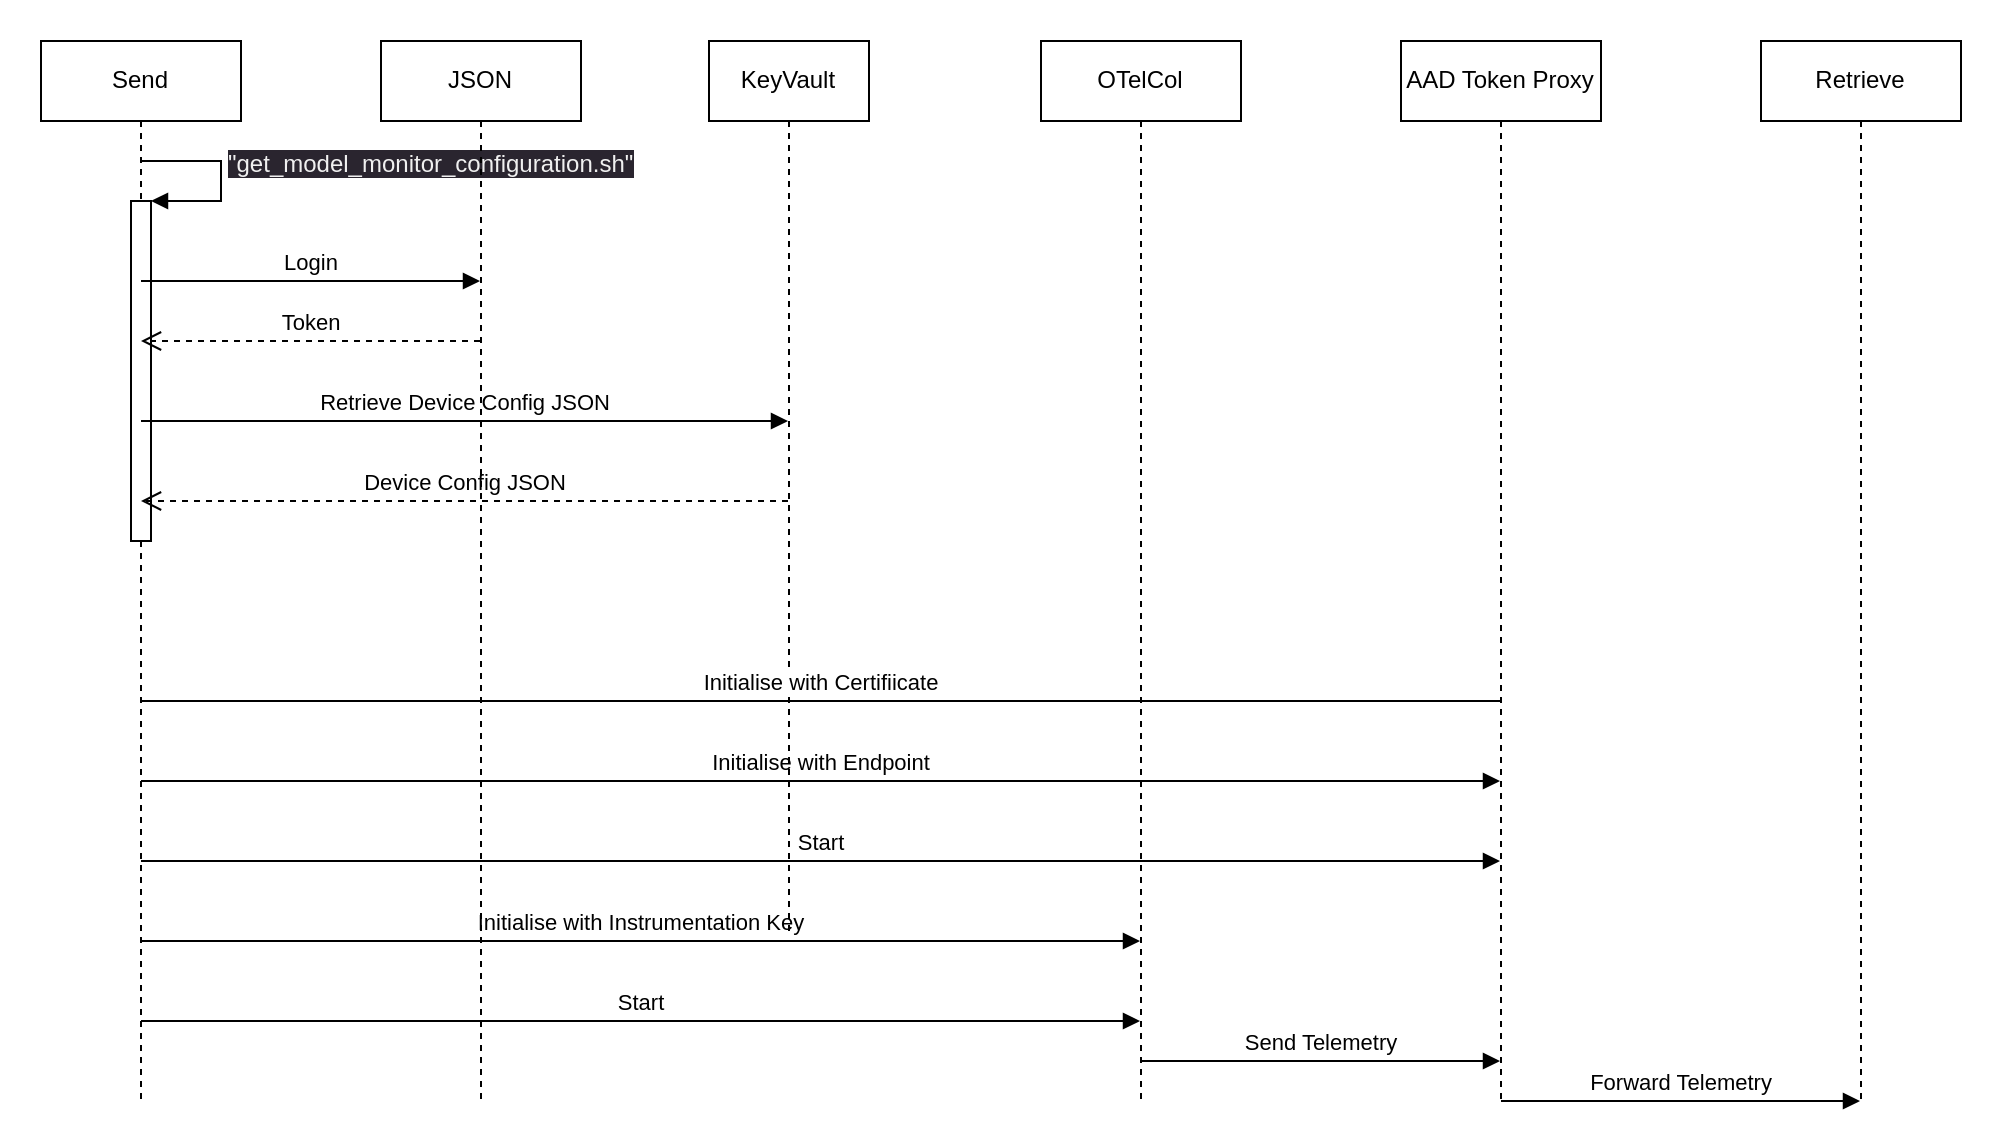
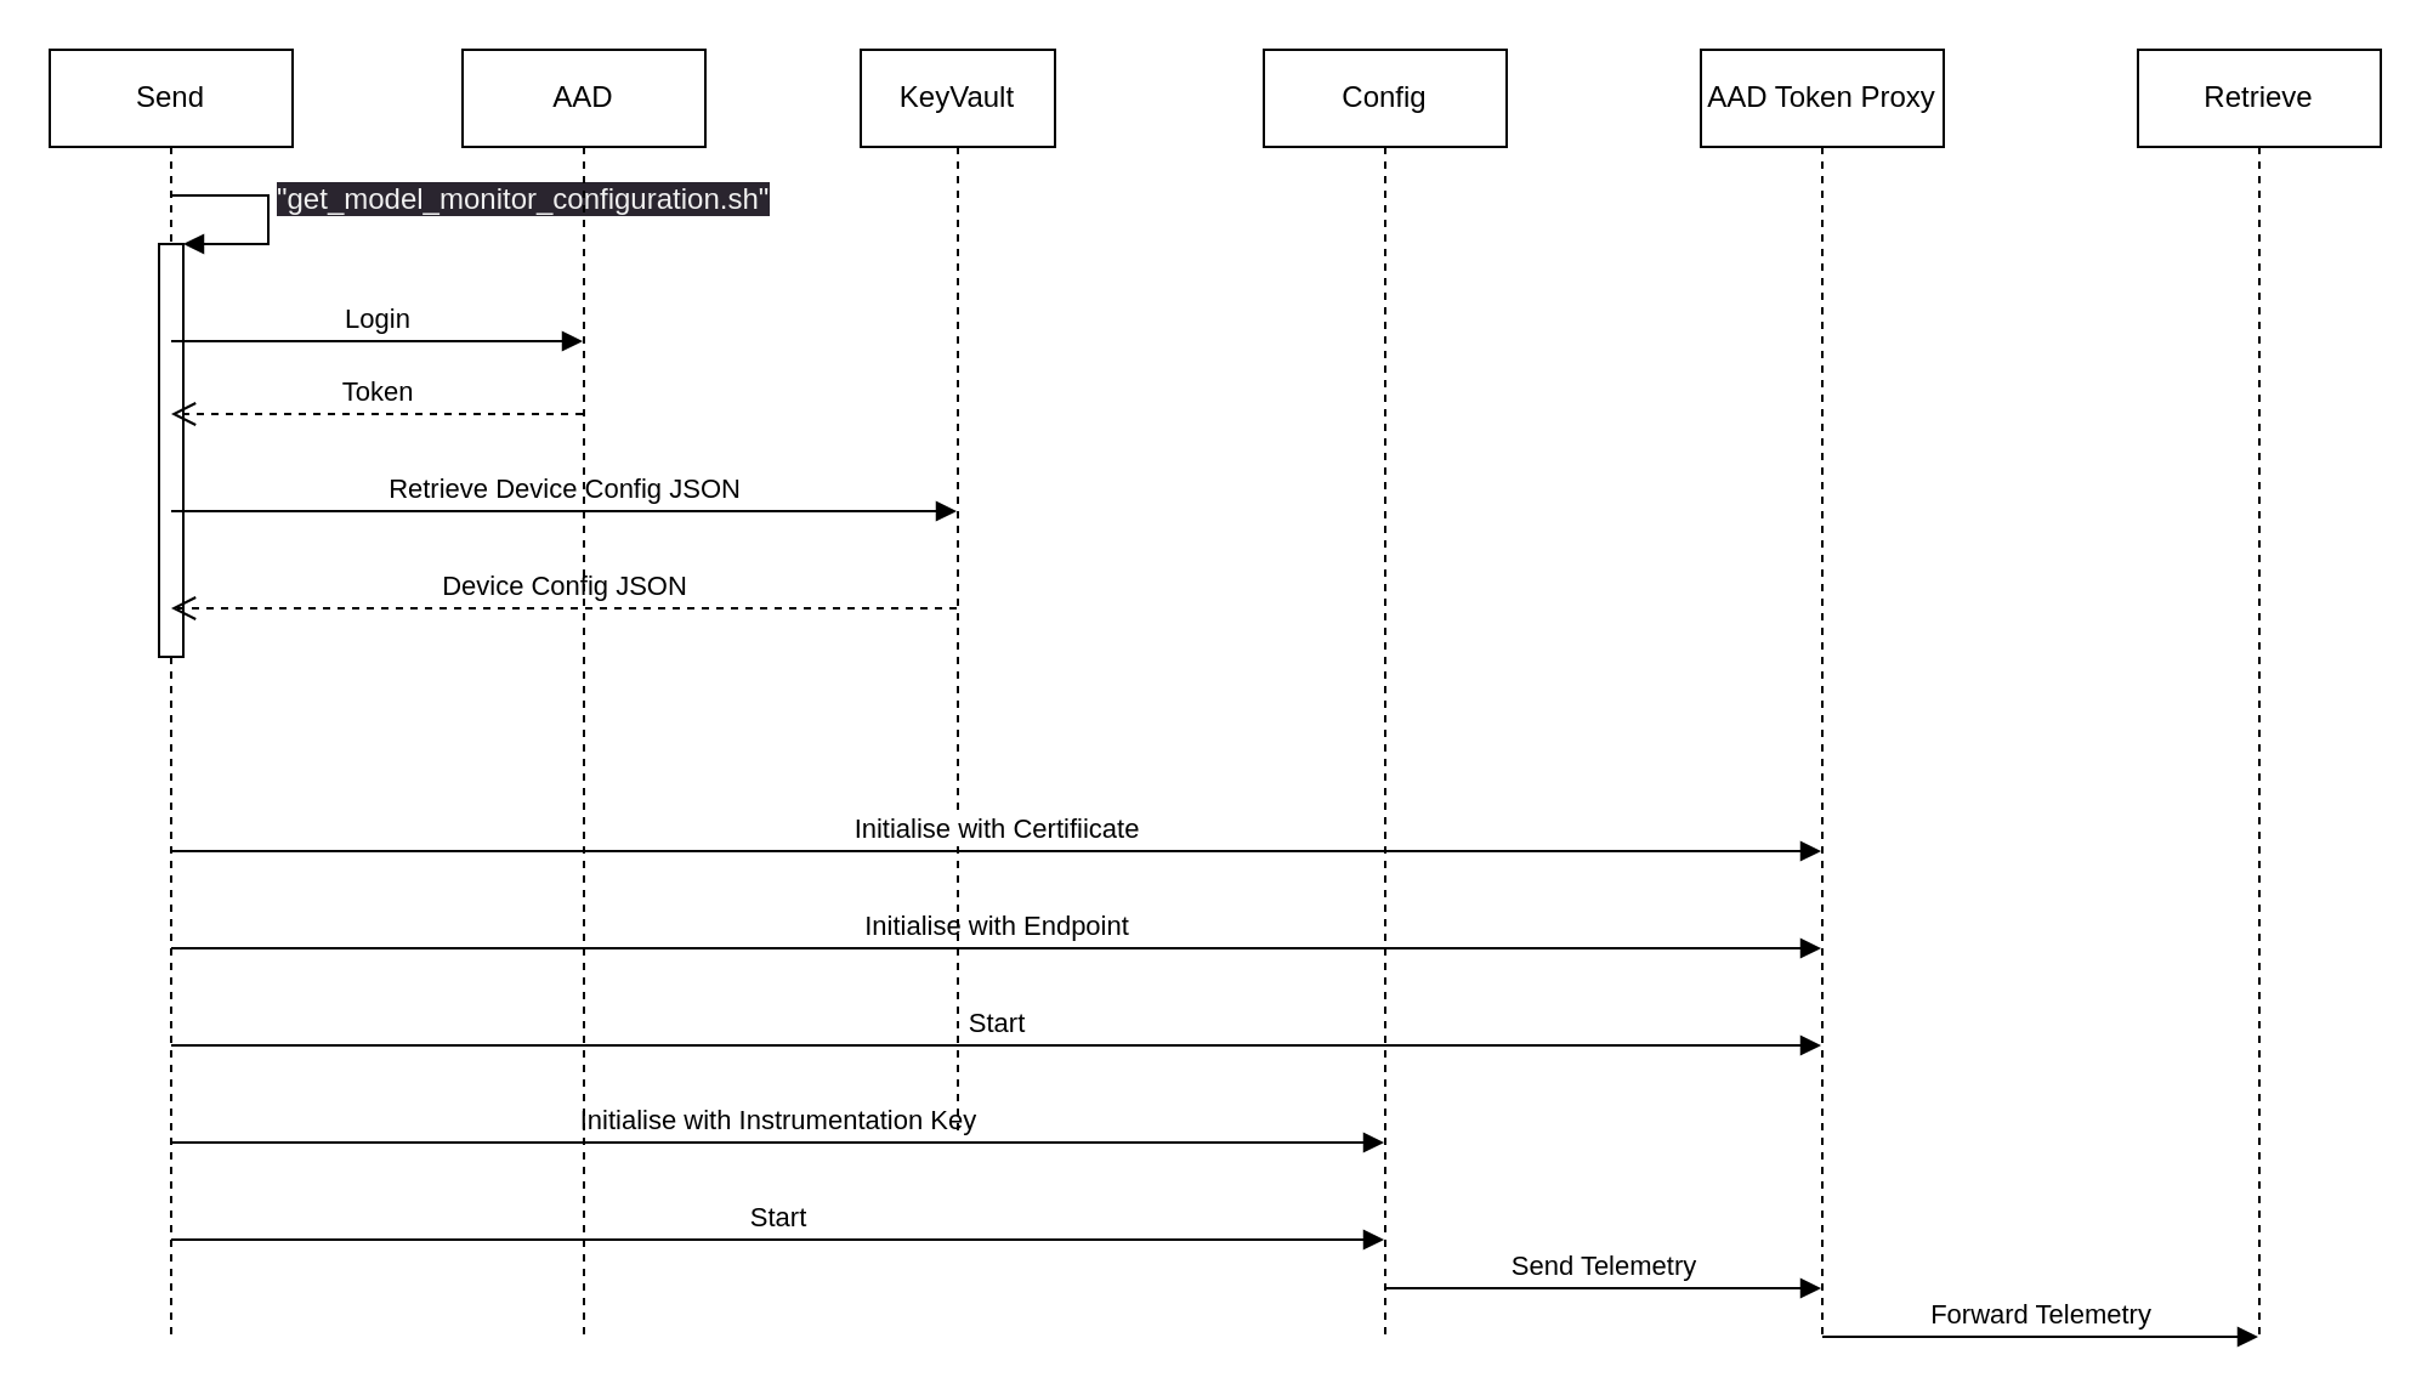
  <mxCell id="0" />
  <mxCell id="1" parent="0" />
  <mxCell id="2" value="Send" style="shape=umlLifeline;perimeter=lifelinePerimeter;whiteSpace=wrap;html=1;container=1;collapsible=0;recursiveResize=0;outlineConnect=0;" vertex="1" parent="1"><mxGeometry x="20" y="20" width="100" height="530" as="geometry" /></mxCell>
  <mxCell id="3" value="" style="html=1;points=[];perimeter=orthogonalPerimeter;" vertex="1" parent="2"><mxGeometry x="45" y="80" width="10" height="170" as="geometry" /></mxCell>
  <mxCell id="4" value="&#10;&lt;span style=&quot;color: rgb(240, 240, 240); font-family: Helvetica; font-size: 12px; font-style: normal; font-variant-ligatures: normal; font-variant-caps: normal; font-weight: 400; letter-spacing: normal; orphans: 2; text-align: center; text-indent: 0px; text-transform: none; widows: 2; word-spacing: 0px; -webkit-text-stroke-width: 0px; background-color: rgb(42, 37, 47); text-decoration-thickness: initial; text-decoration-style: initial; text-decoration-color: initial; float: none; display: inline !important;&quot;&gt;&quot;get_model_monitor_configuration.sh&quot;&lt;/span&gt;&#10;&#10;" style="edgeStyle=orthogonalEdgeStyle;html=1;align=left;spacingLeft=2;endArrow=block;rounded=0;entryX=1;entryY=0;" edge="1" target="3" parent="2"><mxGeometry relative="1" as="geometry"><mxPoint x="50" y="60" as="sourcePoint" /><Array as="points"><mxPoint x="90" y="60" /><mxPoint x="90" y="80" /></Array></mxGeometry></mxCell>
  <mxCell id="5" value="Login" style="html=1;verticalAlign=bottom;endArrow=block;" edge="1" parent="2" target="13"><mxGeometry width="80" relative="1" as="geometry"><mxPoint x="50" y="120" as="sourcePoint" /><mxPoint x="130" y="120" as="targetPoint" /></mxGeometry></mxCell>
  <mxCell id="6" value="Token" style="html=1;verticalAlign=bottom;endArrow=open;dashed=1;endSize=8;" edge="1" parent="2" source="13"><mxGeometry relative="1" as="geometry"><mxPoint x="130" y="150" as="sourcePoint" /><mxPoint x="50" y="150" as="targetPoint" /></mxGeometry></mxCell>
  <mxCell id="7" value="Retrieve Device Config JSON" style="html=1;verticalAlign=bottom;endArrow=block;" edge="1" parent="2" target="14"><mxGeometry width="80" relative="1" as="geometry"><mxPoint x="50" y="190" as="sourcePoint" /><mxPoint x="130" y="190" as="targetPoint" /></mxGeometry></mxCell>
  <mxCell id="8" value="Device Config JSON" style="html=1;verticalAlign=bottom;endArrow=open;dashed=1;endSize=8;" edge="1" parent="2" source="14"><mxGeometry relative="1" as="geometry"><mxPoint x="130" y="230" as="sourcePoint" /><mxPoint x="50" y="230" as="targetPoint" /></mxGeometry></mxCell>
  <mxCell id="9" value="Initialise with Endpoint" style="html=1;verticalAlign=bottom;endArrow=block;" edge="1" parent="2" target="17"><mxGeometry width="80" relative="1" as="geometry"><mxPoint x="50" y="370" as="sourcePoint" /><mxPoint x="130" y="370" as="targetPoint" /></mxGeometry></mxCell>
  <mxCell id="10" value="Start" style="html=1;verticalAlign=bottom;endArrow=block;" edge="1" parent="2" target="17"><mxGeometry width="80" relative="1" as="geometry"><mxPoint x="50" y="410" as="sourcePoint" /><mxPoint x="130" y="410" as="targetPoint" /></mxGeometry></mxCell>
  <mxCell id="11" value="Initialise with Instrumentation Key" style="html=1;verticalAlign=bottom;endArrow=block;" edge="1" parent="2" target="15"><mxGeometry width="80" relative="1" as="geometry"><mxPoint x="50" y="450" as="sourcePoint" /><mxPoint x="130" y="450" as="targetPoint" /></mxGeometry></mxCell>
  <mxCell id="12" value="Start" style="html=1;verticalAlign=bottom;endArrow=block;" edge="1" parent="2" target="15"><mxGeometry width="80" relative="1" as="geometry"><mxPoint x="50" y="490" as="sourcePoint" /><mxPoint x="130" y="490" as="targetPoint" /></mxGeometry></mxCell>
- <mxCell id="13" value="JSON" style="shape=umlLifeline;perimeter=lifelinePerimeter;whiteSpace=wrap;html=1;container=1;collapsible=0;recursiveResize=0;outlineConnect=0;" vertex="1" parent="1"><mxGeometry x="190" y="20" width="100" height="530" as="geometry" /></mxCell>
+ <mxCell id="13" value="AAD" style="shape=umlLifeline;perimeter=lifelinePerimeter;whiteSpace=wrap;html=1;container=1;collapsible=0;recursiveResize=0;outlineConnect=0;" vertex="1" parent="1"><mxGeometry x="190" y="20" width="100" height="530" as="geometry" /></mxCell>
  <mxCell id="14" value="KeyVault" style="shape=umlLifeline;perimeter=lifelinePerimeter;whiteSpace=wrap;html=1;container=1;collapsible=0;recursiveResize=0;outlineConnect=0;" vertex="1" parent="1"><mxGeometry x="354" y="20" width="80" height="445" as="geometry" /></mxCell>
- <mxCell id="15" value="OTelCol" style="shape=umlLifeline;perimeter=lifelinePerimeter;whiteSpace=wrap;html=1;container=1;collapsible=0;recursiveResize=0;outlineConnect=0;" vertex="1" parent="1"><mxGeometry x="520" y="20" width="100" height="530" as="geometry" /></mxCell>
+ <mxCell id="15" value="Config" style="shape=umlLifeline;perimeter=lifelinePerimeter;whiteSpace=wrap;html=1;container=1;collapsible=0;recursiveResize=0;outlineConnect=0;" vertex="1" parent="1"><mxGeometry x="520" y="20" width="100" height="530" as="geometry" /></mxCell>
  <mxCell id="16" value="Send Telemetry" style="html=1;verticalAlign=bottom;endArrow=block;" edge="1" parent="15" target="17"><mxGeometry width="80" relative="1" as="geometry"><mxPoint x="50" y="510" as="sourcePoint" /><mxPoint x="130" y="510" as="targetPoint" /></mxGeometry></mxCell>
  <mxCell id="17" value="AAD Token Proxy" style="shape=umlLifeline;perimeter=lifelinePerimeter;whiteSpace=wrap;html=1;container=1;collapsible=0;recursiveResize=0;outlineConnect=0;" vertex="1" parent="1"><mxGeometry x="700" y="20" width="100" height="530" as="geometry" /></mxCell>
  <mxCell id="18" value="Retrieve" style="shape=umlLifeline;perimeter=lifelinePerimeter;whiteSpace=wrap;html=1;container=1;collapsible=0;recursiveResize=0;outlineConnect=0;" vertex="1" parent="1"><mxGeometry x="880" y="20" width="100" height="530" as="geometry" /></mxCell>
- <mxCell id="19" value="Initialise with Certifiicate" style="html=1;verticalAlign=bottom;endArrow=none;" edge="1" parent="1" source="2" target="17"><mxGeometry width="80" relative="1" as="geometry"><mxPoint x="70" y="350" as="sourcePoint" /><mxPoint x="150" y="350" as="targetPoint" /><Array as="points"><mxPoint x="500" y="350" /></Array></mxGeometry></mxCell>
+ <mxCell id="19" value="Initialise with Certifiicate" style="html=1;verticalAlign=bottom;endArrow=block;" edge="1" parent="1" source="2" target="17"><mxGeometry width="80" relative="1" as="geometry"><mxPoint x="70" y="350" as="sourcePoint" /><mxPoint x="150" y="350" as="targetPoint" /><Array as="points"><mxPoint x="500" y="350" /></Array></mxGeometry></mxCell>
  <mxCell id="20" value="Forward Telemetry" style="html=1;verticalAlign=bottom;endArrow=block;" edge="1" parent="1" target="18"><mxGeometry width="80" relative="1" as="geometry"><mxPoint x="750" y="550" as="sourcePoint" /><mxPoint x="830" y="550" as="targetPoint" /></mxGeometry></mxCell>
